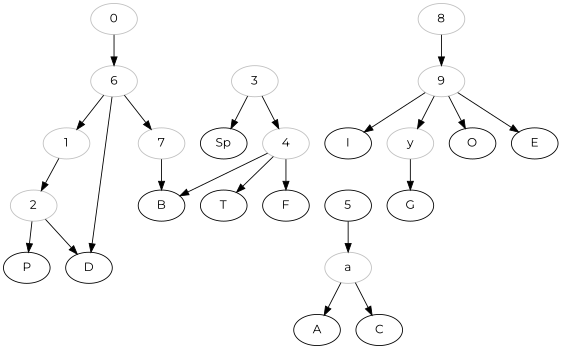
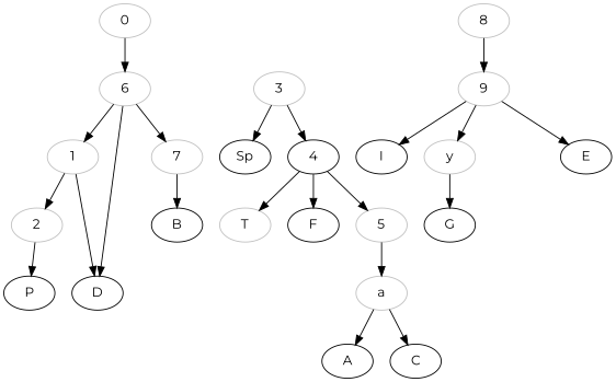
  digraph {
    fontname=Montserrat
    node [fontname=Montserrat]
    edge [fontname=Montserrat]
    0 [color=grey]
    6 [color=grey]
    1 [color=grey]
    2 [color=grey]
    D
    7 [color=grey]
    P
    3 [color=grey]
-   4 [color=grey]
+   4 [color=black]
    Sp
-   5 [color=black]
-   T
+   5 [color=grey]
+   T [color=grey]
    F
    a [color=grey]
    A
    C
    B
    8 [color=grey]
    9 [color=grey]
    I
    y [color=grey]
-   O
    E
    G
    0 -> 6
    6 -> 1
    6 -> D
    6 -> 7
    1 -> 2
-   2 -> D
+   1 -> D
    2 -> P
    7 -> B
    3 -> 4
    3 -> Sp
-   4 -> B
+   4 -> 5
    4 -> T
    4 -> F
    5 -> a
    a -> A
    a -> C
    8 -> 9
    9 -> I
    9 -> y
-   9 -> O
    9 -> E
    y -> G
  }
